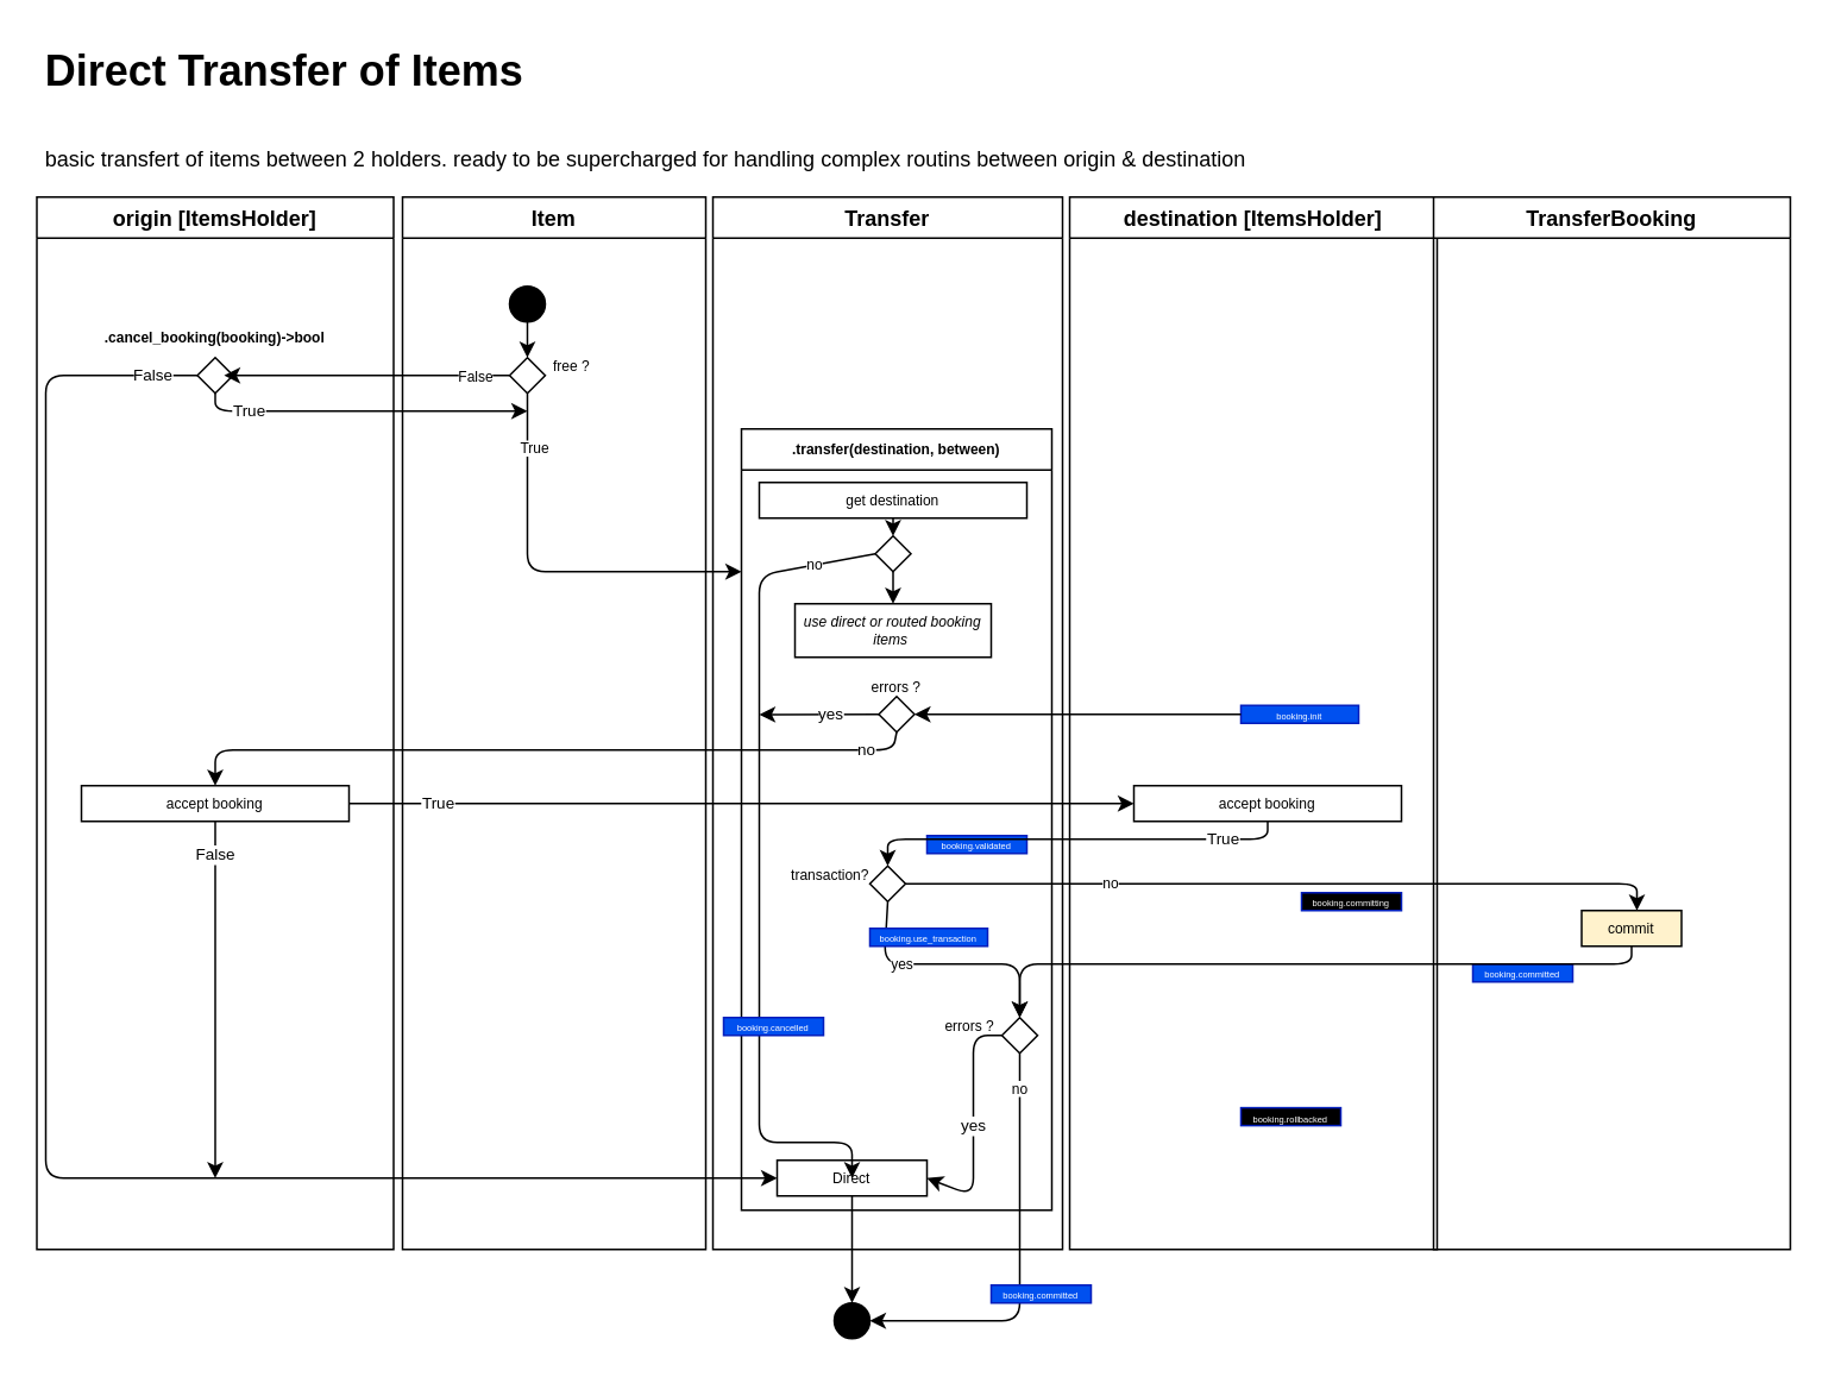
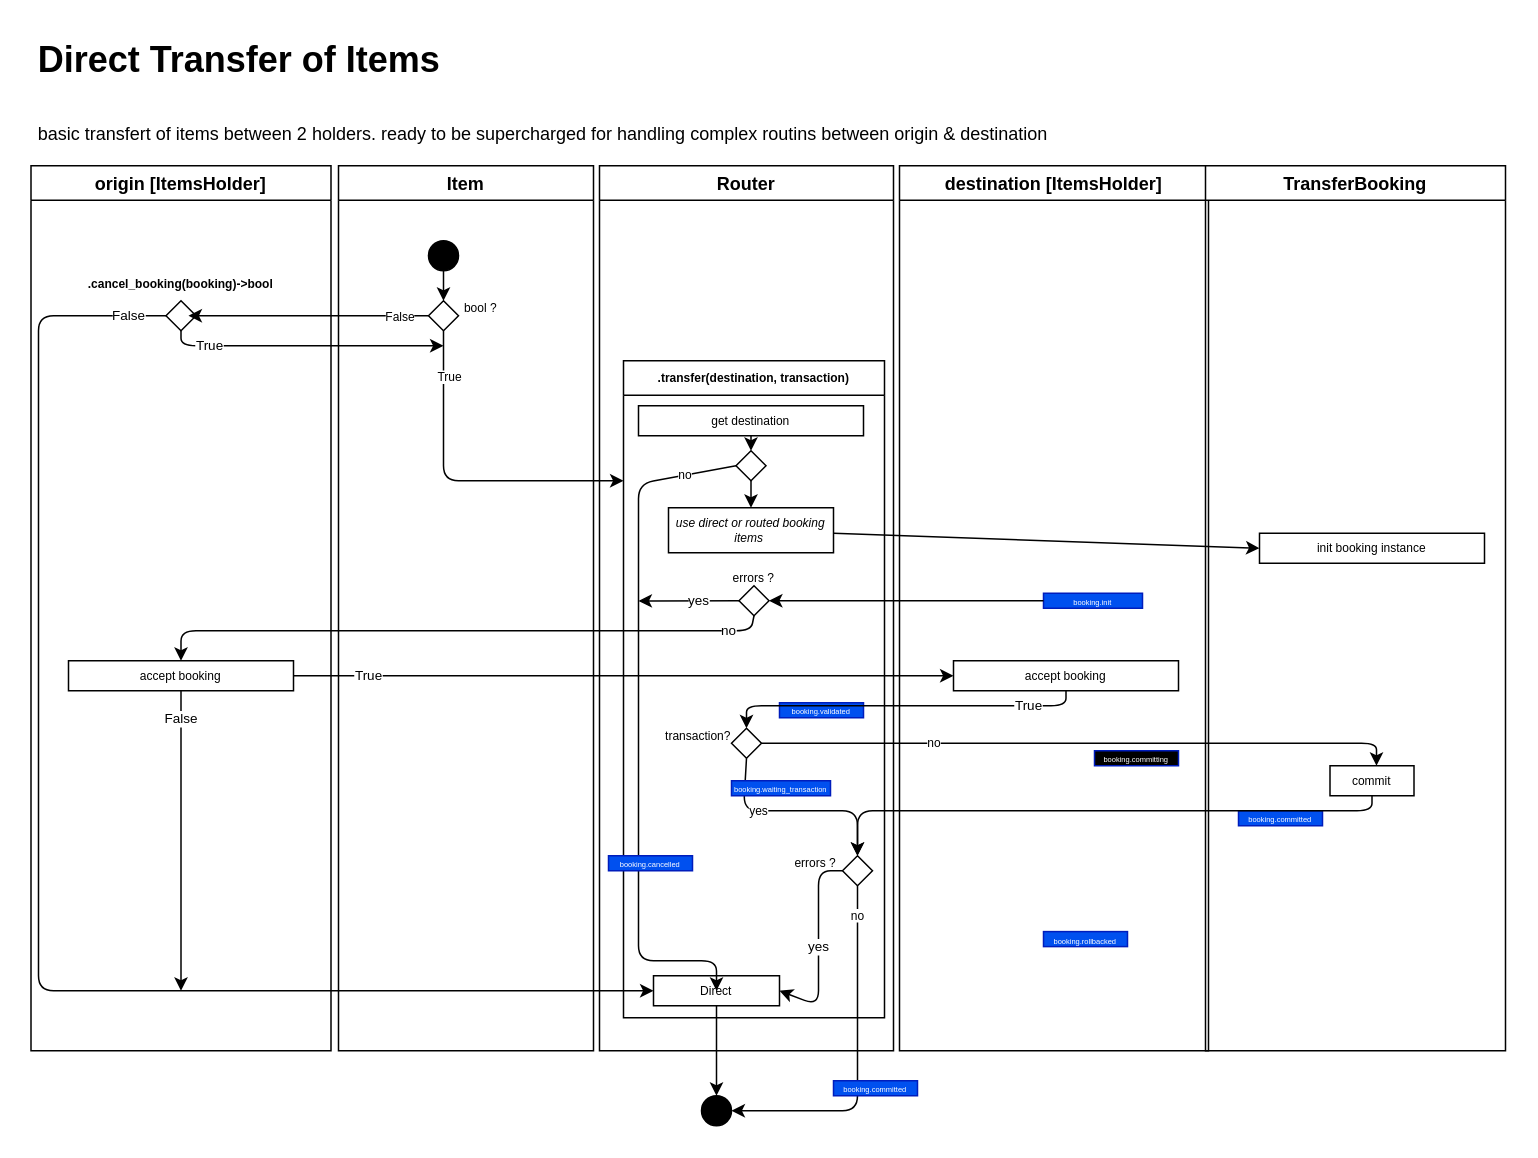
  <mxCell id="0" />
  <mxCell id="1" parent="0" />
  <mxCell id="2" value="&lt;h1&gt;&lt;span&gt;Direct Transfer of Items&lt;/span&gt;&lt;/h1&gt;&lt;h1&gt;&lt;span style=&quot;font-size: 12px ; font-weight: normal&quot;&gt;basic transfert of items between 2 holders. ready to be supercharged for handling complex routins between origin &amp;amp; destination&lt;/span&gt;&lt;br&gt;&lt;/h1&gt;" style="text;html=1;strokeColor=none;fillColor=none;spacing=5;spacingTop=-20;whiteSpace=wrap;overflow=hidden;rounded=0;" parent="1" vertex="1"><mxGeometry x="20" width="740" height="80" as="geometry" y="20" /></mxCell>
  <mxCell id="3" value="Item" style="swimlane;" parent="1" vertex="1"><mxGeometry x="225" y="110" width="170" height="590" as="geometry" /></mxCell>
  <mxCell id="4" style="edgeStyle=none;html=1;entryX=0.5;entryY=0;entryDx=0;entryDy=0;fontSize=9;" parent="3" source="5" target="6" edge="1"><mxGeometry relative="1" as="geometry" /></mxCell>
  <mxCell id="5" value="" style="ellipse;whiteSpace=wrap;html=1;aspect=fixed;fillColor=#000000;" parent="3" vertex="1"><mxGeometry x="60" y="50" width="20" height="20" as="geometry" /></mxCell>
  <mxCell id="6" value="" style="rhombus;whiteSpace=wrap;html=1;fontSize=9;" parent="3" vertex="1"><mxGeometry x="60" y="90" width="20" height="20" as="geometry" /></mxCell>
- <mxCell id="7" value="&lt;font style=&quot;font-size: 8px&quot;&gt;free ?&lt;/font&gt;" style="text;html=1;strokeColor=none;fillColor=none;align=center;verticalAlign=middle;whiteSpace=wrap;rounded=0;fontSize=9;" parent="3" vertex="1"><mxGeometry x="80" y="90" width="30" height="10" as="geometry" /></mxCell>
- <mxCell id="8" value="Transfer" style="swimlane;" parent="1" vertex="1"><mxGeometry x="399" y="110" width="196" height="590" as="geometry" /></mxCell>
- <mxCell id="9" value=".transfer(destination, between)" style="swimlane;fontSize=8;" parent="8" vertex="1"><mxGeometry x="16" y="130" width="174" height="438" as="geometry" /></mxCell>
+ <mxCell id="7" value="&lt;font style=&quot;font-size: 8px&quot;&gt;bool ?&lt;/font&gt;" style="text;html=1;strokeColor=none;fillColor=none;align=center;verticalAlign=middle;whiteSpace=wrap;rounded=0;fontSize=9;" parent="3" vertex="1"><mxGeometry x="80" y="90" width="30" height="10" as="geometry" /></mxCell>
+ <mxCell id="8" value="Router" style="swimlane;" parent="1" vertex="1"><mxGeometry x="399" y="110" width="196" height="590" as="geometry" /></mxCell>
+ <mxCell id="9" value=".transfer(destination, transaction)" style="swimlane;fontSize=8;" parent="8" vertex="1"><mxGeometry x="16" y="130" width="174" height="438" as="geometry" /></mxCell>
  <mxCell id="10" value="" style="rhombus;whiteSpace=wrap;html=1;fontSize=9;" parent="9" vertex="1"><mxGeometry x="75" y="60" width="20" height="20" as="geometry" /></mxCell>
  <mxCell id="11" style="edgeStyle=none;html=1;entryX=0.5;entryY=0;entryDx=0;entryDy=0;fontSize=8;" parent="9" source="12" target="10" edge="1"><mxGeometry relative="1" as="geometry" /></mxCell>
  <mxCell id="12" value="get destination" style="rounded=0;whiteSpace=wrap;html=1;fontSize=8;" parent="9" vertex="1"><mxGeometry x="10" y="30" width="150" height="20" as="geometry" /></mxCell>
  <mxCell id="13" style="edgeStyle=none;html=1;exitX=0.5;exitY=1;exitDx=0;exitDy=0;entryX=0.5;entryY=0;entryDx=0;entryDy=0;fontSize=8;" parent="9" source="10" target="14" edge="1"><mxGeometry relative="1" as="geometry"><mxPoint x="85" y="110" as="sourcePoint" /></mxGeometry></mxCell>
  <mxCell id="14" value="&lt;i&gt;use direct or routed booking items&amp;nbsp;&lt;/i&gt;" style="rounded=0;whiteSpace=wrap;html=1;fontSize=8;" parent="9" vertex="1"><mxGeometry x="30" y="98" width="110" height="30" as="geometry" /></mxCell>
  <mxCell id="15" value="" style="rhombus;whiteSpace=wrap;html=1;fontSize=9;" parent="9" vertex="1"><mxGeometry x="77" y="150" width="20" height="20" as="geometry" /></mxCell>
  <mxCell id="16" value="&lt;font style=&quot;font-size: 8px&quot;&gt;errors ?&lt;/font&gt;" style="text;html=1;strokeColor=none;fillColor=none;align=center;verticalAlign=middle;whiteSpace=wrap;rounded=0;fontSize=9;" parent="9" vertex="1"><mxGeometry x="65" y="140" width="44" height="10" as="geometry" /></mxCell>
  <mxCell id="17" value="&lt;font style=&quot;font-size: 5px&quot;&gt;booking.validated&lt;/font&gt;" style="rounded=0;whiteSpace=wrap;html=1;fontSize=5;fillColor=#0050ef;fontColor=#ffffff;strokeColor=#001DBC;verticalAlign=middle;labelPosition=center;verticalLabelPosition=middle;align=center;spacing=0;horizontal=1;" vertex="1" parent="9"><mxGeometry x="104" y="228.0" width="56" height="10" as="geometry" /></mxCell>
  <mxCell id="18" value="Direct" style="rounded=0;whiteSpace=wrap;html=1;fontSize=8;" parent="9" vertex="1"><mxGeometry x="20" y="410" width="84" height="20" as="geometry" /></mxCell>
  <mxCell id="19" value="no" style="edgeStyle=none;html=1;exitX=0;exitY=0.5;exitDx=0;exitDy=0;fontSize=8;" parent="8" source="10" edge="1"><mxGeometry x="-0.846" relative="1" as="geometry"><Array as="points"><mxPoint x="26" y="212" /><mxPoint x="26" y="530" /><mxPoint x="78" y="530" /></Array><mxPoint x="78" y="550" as="targetPoint" /><mxPoint as="offset" /></mxGeometry></mxCell>
  <mxCell id="20" value="&lt;font style=&quot;font-size: 5px&quot;&gt;booking.cancelled&lt;/font&gt;" style="rounded=0;whiteSpace=wrap;html=1;fontSize=5;fillColor=#0050ef;fontColor=#ffffff;strokeColor=#001DBC;verticalAlign=middle;labelPosition=center;verticalLabelPosition=middle;align=center;spacing=0;horizontal=1;" parent="8" vertex="1"><mxGeometry x="6" y="460.0" width="56" height="10" as="geometry" /></mxCell>
  <mxCell id="21" value="" style="rhombus;whiteSpace=wrap;html=1;fontSize=9;" parent="8" vertex="1"><mxGeometry x="88" y="375" width="20" height="20" as="geometry" /></mxCell>
  <mxCell id="22" value="&lt;font style=&quot;font-size: 8px&quot;&gt;transaction?&lt;/font&gt;" style="text;html=1;strokeColor=none;fillColor=none;align=center;verticalAlign=middle;whiteSpace=wrap;rounded=0;fontSize=9;" parent="8" vertex="1"><mxGeometry x="44" y="375" width="44" height="10" as="geometry" /></mxCell>
  <mxCell id="23" value="yes" style="edgeStyle=none;html=1;entryX=1;entryY=0.5;entryDx=0;entryDy=0;fontSize=9;exitX=0;exitY=0.5;exitDx=0;exitDy=0;" edge="1" parent="8" source="24" target="18"><mxGeometry relative="1" as="geometry"><Array as="points"><mxPoint x="146" y="470" /><mxPoint x="146" y="560" /></Array></mxGeometry></mxCell>
  <mxCell id="24" value="" style="rhombus;whiteSpace=wrap;html=1;fontSize=9;" parent="8" vertex="1"><mxGeometry x="162" y="460" width="20" height="20" as="geometry" /></mxCell>
  <mxCell id="25" value="yes" style="edgeStyle=none;html=1;exitX=0.5;exitY=1;exitDx=0;exitDy=0;entryX=0.5;entryY=0;entryDx=0;entryDy=0;fontSize=8;" parent="8" source="21" target="24" edge="1"><mxGeometry x="-0.365" relative="1" as="geometry"><Array as="points"><mxPoint x="96" y="430" /><mxPoint x="172" y="430" /></Array><mxPoint as="offset" /></mxGeometry></mxCell>
  <mxCell id="26" value="&lt;font style=&quot;font-size: 8px&quot;&gt;errors ?&lt;/font&gt;" style="text;html=1;strokeColor=none;fillColor=none;align=right;verticalAlign=middle;whiteSpace=wrap;rounded=0;fontSize=9;" parent="8" vertex="1"><mxGeometry x="116" y="460" width="44" height="10" as="geometry" /></mxCell>
- <mxCell id="27" value="&lt;font style=&quot;font-size: 5px&quot;&gt;booking.use_transaction&lt;/font&gt;" style="rounded=0;whiteSpace=wrap;html=1;fontSize=5;fillColor=#0050ef;fontColor=#ffffff;strokeColor=#001DBC;verticalAlign=middle;labelPosition=center;verticalLabelPosition=middle;align=center;spacing=0;horizontal=1;" parent="8" vertex="1"><mxGeometry x="88" y="410" width="66" height="10" as="geometry" /></mxCell>
+ <mxCell id="27" value="&lt;font style=&quot;font-size: 5px&quot;&gt;booking.waiting_transaction&lt;/font&gt;" style="rounded=0;whiteSpace=wrap;html=1;fontSize=5;fillColor=#0050ef;fontColor=#ffffff;strokeColor=#001DBC;verticalAlign=middle;labelPosition=center;verticalLabelPosition=middle;align=center;spacing=0;horizontal=1;" parent="8" vertex="1"><mxGeometry x="88" y="410" width="66" height="10" as="geometry" /></mxCell>
  <mxCell id="28" value="origin [ItemsHolder]" style="swimlane;startSize=23;" parent="1" vertex="1"><mxGeometry x="20" y="110" width="200" height="590" as="geometry" /></mxCell>
  <mxCell id="29" value="" style="rhombus;whiteSpace=wrap;html=1;fontSize=9;" parent="28" vertex="1"><mxGeometry x="90" y="90" width="20" height="20" as="geometry" /></mxCell>
  <mxCell id="30" value="&lt;font style=&quot;font-size: 8px&quot;&gt;.cancel_booking(booking)-&amp;gt;bool&lt;/font&gt;" style="text;html=1;strokeColor=none;fillColor=none;align=center;verticalAlign=middle;whiteSpace=wrap;rounded=0;fontSize=9;fontStyle=1" parent="28" vertex="1"><mxGeometry x="10" y="74" width="180" height="10" as="geometry" /></mxCell>
  <mxCell id="31" value="accept booking" style="rounded=0;whiteSpace=wrap;html=1;fontSize=8;" vertex="1" parent="28"><mxGeometry x="25" y="330" width="150" height="20" as="geometry" /></mxCell>
  <mxCell id="32" value="destination [ItemsHolder]" style="swimlane;startSize=23;" parent="1" vertex="1"><mxGeometry x="599" y="110" width="206" height="590" as="geometry" /></mxCell>
  <mxCell id="33" value="accept booking" style="rounded=0;whiteSpace=wrap;html=1;fontSize=8;" parent="32" vertex="1"><mxGeometry x="36" y="330" width="150" height="20" as="geometry" /></mxCell>
  <mxCell id="34" value="&lt;font style=&quot;font-size: 5px&quot;&gt;booking.init&lt;/font&gt;" style="rounded=0;whiteSpace=wrap;html=1;fontSize=5;fillColor=#0050ef;fontColor=#ffffff;strokeColor=#001DBC;verticalAlign=middle;labelPosition=center;verticalLabelPosition=middle;align=center;spacing=0;horizontal=1;" parent="32" vertex="1"><mxGeometry x="96" y="285" width="66" height="10" as="geometry" /></mxCell>
  <mxCell id="35" value="&lt;font style=&quot;font-size: 5px&quot;&gt;booking.committing&lt;/font&gt;" style="rounded=0;whiteSpace=wrap;html=1;fontSize=5;fillColor=#000000;fontColor=#ffffff;strokeColor=#001DBC;verticalAlign=middle;labelPosition=center;verticalLabelPosition=middle;align=center;spacing=0;horizontal=1;" vertex="1" parent="32"><mxGeometry x="130" y="390" width="56" height="10" as="geometry" /></mxCell>
  <mxCell id="36" value="" style="ellipse;whiteSpace=wrap;html=1;aspect=fixed;fillColor=#000000;" parent="1" vertex="1"><mxGeometry x="467" y="730" width="20" height="20" as="geometry" /></mxCell>
  <mxCell id="37" style="edgeStyle=none;html=1;fontSize=8;" parent="1" source="6" edge="1"><mxGeometry relative="1" as="geometry"><mxPoint x="125" y="210" as="targetPoint" /></mxGeometry></mxCell>
  <mxCell id="38" value="False" style="edgeLabel;html=1;align=center;verticalAlign=middle;resizable=0;points=[];fontSize=8;" parent="37" vertex="1" connectable="0"><mxGeometry x="0.093" relative="1" as="geometry"><mxPoint x="67" as="offset" /></mxGeometry></mxCell>
  <mxCell id="39" style="edgeStyle=none;html=1;exitX=0.5;exitY=1;exitDx=0;exitDy=0;entryX=0.5;entryY=0;entryDx=0;entryDy=0;fontSize=8;" parent="1" source="18" target="36" edge="1"><mxGeometry relative="1" as="geometry" /></mxCell>
  <mxCell id="40" style="edgeStyle=none;html=1;exitX=0.5;exitY=1;exitDx=0;exitDy=0;fontSize=8;" parent="1" source="6" edge="1"><mxGeometry relative="1" as="geometry"><mxPoint x="415" y="320" as="targetPoint" /><Array as="points"><mxPoint x="295" y="320" /></Array></mxGeometry></mxCell>
  <mxCell id="41" style="edgeStyle=none;html=1;exitX=0.5;exitY=1;exitDx=0;exitDy=0;fontSize=8;" parent="1" source="29" edge="1"><mxGeometry relative="1" as="geometry"><mxPoint x="295" y="230" as="targetPoint" /><Array as="points"><mxPoint x="120" y="230" /></Array></mxGeometry></mxCell>
  <mxCell id="42" value="True" style="edgeLabel;html=1;align=center;verticalAlign=middle;resizable=0;points=[];fontSize=8;" parent="41" vertex="1" connectable="0"><mxGeometry x="-0.212" y="1" relative="1" as="geometry"><mxPoint x="115" y="21" as="offset" /></mxGeometry></mxCell>
  <mxCell id="43" value="True" style="edgeLabel;html=1;align=center;verticalAlign=middle;resizable=0;points=[];fontSize=9;" vertex="1" connectable="0" parent="41"><mxGeometry x="-0.336" y="1" relative="1" as="geometry"><mxPoint x="-33" as="offset" /></mxGeometry></mxCell>
  <mxCell id="44" value="TransferBooking" style="swimlane;startSize=23;" parent="1" vertex="1"><mxGeometry x="803" y="110" width="200" height="590" as="geometry" /></mxCell>
- <mxCell id="46" value="commit" style="rounded=0;whiteSpace=wrap;html=1;fontSize=8;fillColor=#fff2cc;" parent="44" vertex="1"><mxGeometry x="83" y="400" width="56" height="20" as="geometry" /></mxCell>
+ <mxCell id="45" value="init booking instance" style="rounded=0;whiteSpace=wrap;html=1;fontSize=8;" parent="44" vertex="1"><mxGeometry x="36" y="245" width="150" height="20" as="geometry" /></mxCell>
+ <mxCell id="46" value="commit" style="rounded=0;whiteSpace=wrap;html=1;fontSize=8;" parent="44" vertex="1"><mxGeometry x="83" y="400" width="56" height="20" as="geometry" /></mxCell>
  <mxCell id="47" value="&lt;font style=&quot;font-size: 5px&quot;&gt;booking.committed&lt;/font&gt;" style="rounded=0;whiteSpace=wrap;html=1;fontSize=5;fillColor=#0050ef;fontColor=#ffffff;strokeColor=#001DBC;verticalAlign=middle;labelPosition=center;verticalLabelPosition=middle;align=center;spacing=0;horizontal=1;" parent="44" vertex="1"><mxGeometry x="22" y="430" width="56" height="10" as="geometry" /></mxCell>
  <mxCell id="48" style="edgeStyle=none;html=1;entryX=1;entryY=0.5;entryDx=0;entryDy=0;fontSize=8;exitX=0;exitY=0.5;exitDx=0;exitDy=0;startArrow=none;" parent="1" source="34" target="15" edge="1"><mxGeometry relative="1" as="geometry"><Array as="points" /></mxGeometry></mxCell>
  <mxCell id="49" value="no" style="edgeStyle=none;html=1;entryX=1;entryY=0.5;entryDx=0;entryDy=0;fontSize=8;exitX=0.5;exitY=1;exitDx=0;exitDy=0;" parent="1" source="24" target="36" edge="1"><mxGeometry x="-0.831" relative="1" as="geometry"><Array as="points"><mxPoint x="571" y="740" /></Array><mxPoint as="offset" /></mxGeometry></mxCell>
- <mxCell id="50" value="&lt;font style=&quot;font-size: 5px&quot;&gt;booking.rollbacked&lt;/font&gt;" style="rounded=0;whiteSpace=wrap;html=1;fontSize=5;fillColor=#000000;fontColor=#ffffff;strokeColor=#001DBC;verticalAlign=middle;labelPosition=center;verticalLabelPosition=middle;align=center;spacing=0;horizontal=1;" parent="1" vertex="1"><mxGeometry x="695" y="620.57" width="56" height="10" as="geometry" /></mxCell>
+ <mxCell id="50" value="&lt;font style=&quot;font-size: 5px&quot;&gt;booking.rollbacked&lt;/font&gt;" style="rounded=0;whiteSpace=wrap;html=1;fontSize=5;fillColor=#0050ef;fontColor=#ffffff;strokeColor=#001DBC;verticalAlign=middle;labelPosition=center;verticalLabelPosition=middle;align=center;spacing=0;horizontal=1;" parent="1" vertex="1"><mxGeometry x="695" y="620.57" width="56" height="10" as="geometry" /></mxCell>
  <mxCell id="51" value="False" style="edgeStyle=none;html=1;exitX=0;exitY=0.5;exitDx=0;exitDy=0;entryX=0;entryY=0.5;entryDx=0;entryDy=0;fontSize=9;" edge="1" parent="1" source="29" target="18"><mxGeometry x="-0.948" relative="1" as="geometry"><Array as="points"><mxPoint x="25" y="210" /><mxPoint x="25" y="660" /></Array><mxPoint as="offset" /></mxGeometry></mxCell>
  <mxCell id="52" value="no" style="edgeStyle=none;html=1;fontSize=8;" parent="1" source="21" edge="1"><mxGeometry x="-0.461" relative="1" as="geometry"><Array as="points"><mxPoint x="715" y="495" /><mxPoint x="917" y="495" /></Array><mxPoint as="offset" /><mxPoint x="917" y="510" as="targetPoint" /></mxGeometry></mxCell>
  <mxCell id="53" style="edgeStyle=none;html=1;exitX=0.5;exitY=1;exitDx=0;exitDy=0;fontSize=8;" parent="1" source="46" edge="1"><mxGeometry relative="1" as="geometry"><Array as="points"><mxPoint x="914" y="540" /><mxPoint x="571" y="540" /></Array><mxPoint x="571" y="570" as="targetPoint" /></mxGeometry></mxCell>
  <mxCell id="54" value="&lt;font style=&quot;font-size: 5px&quot;&gt;booking.committed&lt;/font&gt;" style="rounded=0;whiteSpace=wrap;html=1;fontSize=5;fillColor=#0050ef;fontColor=#ffffff;strokeColor=#001DBC;verticalAlign=middle;labelPosition=center;verticalLabelPosition=middle;align=center;spacing=0;horizontal=1;" parent="1" vertex="1"><mxGeometry x="555" y="720" width="56" height="10" as="geometry" /></mxCell>
+ <mxCell id="55" style="edgeStyle=none;html=1;entryX=0;entryY=0.5;entryDx=0;entryDy=0;fontSize=9;" edge="1" parent="1" source="14" target="45"><mxGeometry relative="1" as="geometry" /></mxCell>
  <mxCell id="56" value="yes" style="edgeStyle=none;html=1;exitX=0;exitY=0.5;exitDx=0;exitDy=0;fontSize=9;" edge="1" parent="1" source="15"><mxGeometry x="-0.194" relative="1" as="geometry"><mxPoint x="425" y="400.098" as="targetPoint" /><mxPoint as="offset" /></mxGeometry></mxCell>
  <mxCell id="57" value="no" style="edgeStyle=none;html=1;exitX=0.5;exitY=1;exitDx=0;exitDy=0;entryX=0.5;entryY=0;entryDx=0;entryDy=0;fontSize=9;" edge="1" parent="1" source="15" target="31"><mxGeometry x="-0.878" relative="1" as="geometry"><Array as="points"><mxPoint x="500" y="420" /><mxPoint x="120" y="420" /></Array><mxPoint as="offset" /></mxGeometry></mxCell>
  <mxCell id="58" value="True" style="edgeStyle=none;html=1;entryX=0;entryY=0.5;entryDx=0;entryDy=0;fontSize=9;" edge="1" parent="1" source="31" target="33"><mxGeometry x="-0.773" relative="1" as="geometry"><mxPoint as="offset" /></mxGeometry></mxCell>
  <mxCell id="59" value="True" style="edgeStyle=none;html=1;exitX=0.5;exitY=1;exitDx=0;exitDy=0;entryX=0.5;entryY=0;entryDx=0;entryDy=0;fontSize=9;" edge="1" parent="1" source="33" target="21"><mxGeometry x="-0.706" relative="1" as="geometry"><Array as="points"><mxPoint x="710" y="470" /><mxPoint x="675" y="470" /><mxPoint x="497" y="470" /></Array><mxPoint as="offset" /></mxGeometry></mxCell>
  <mxCell id="60" value="False" style="edgeStyle=none;html=1;fontSize=9;" edge="1" parent="1" source="31"><mxGeometry x="-0.809" relative="1" as="geometry"><mxPoint x="120" y="660" as="targetPoint" /><mxPoint as="offset" /></mxGeometry></mxCell>
